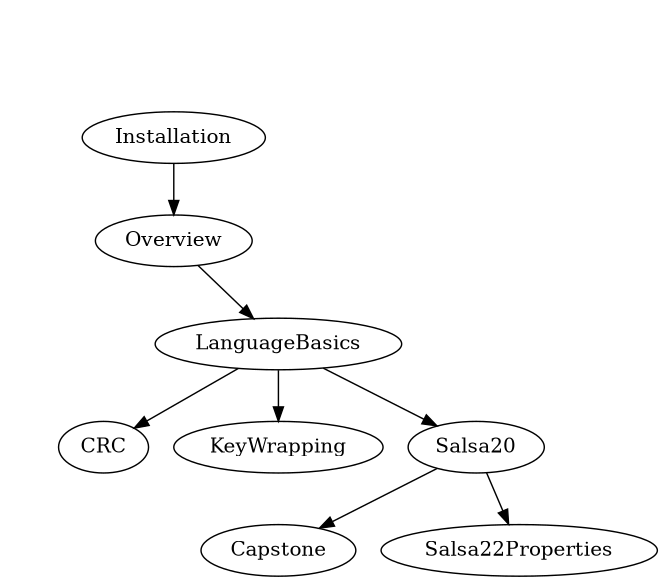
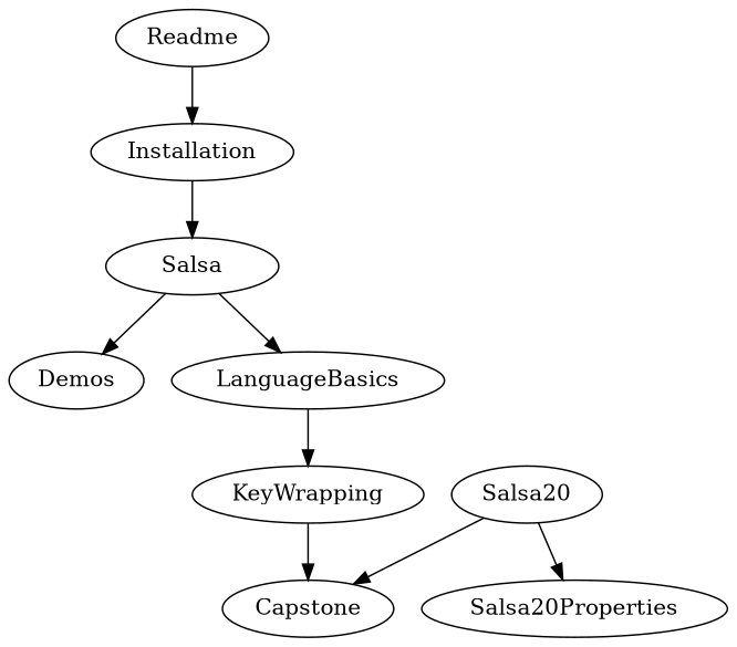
  digraph {
+   Readme
    Installation
-   Overview
+   Overview [label=Salsa]
+   Demos
    LanguageBasics
-   CRC
    Salsa20
    KeyWrapping
    Capstone
-   Salsa20Properties [label=Salsa22Properties]
+   Salsa20Properties
+   Readme -> Installation
    Installation -> Overview
+   Overview -> Demos
    Overview -> LanguageBasics
-   LanguageBasics -> CRC
-   LanguageBasics -> Salsa20
    LanguageBasics -> KeyWrapping
    Salsa20 -> Capstone
    Salsa20 -> Salsa20Properties
+   KeyWrapping -> Capstone
  }
